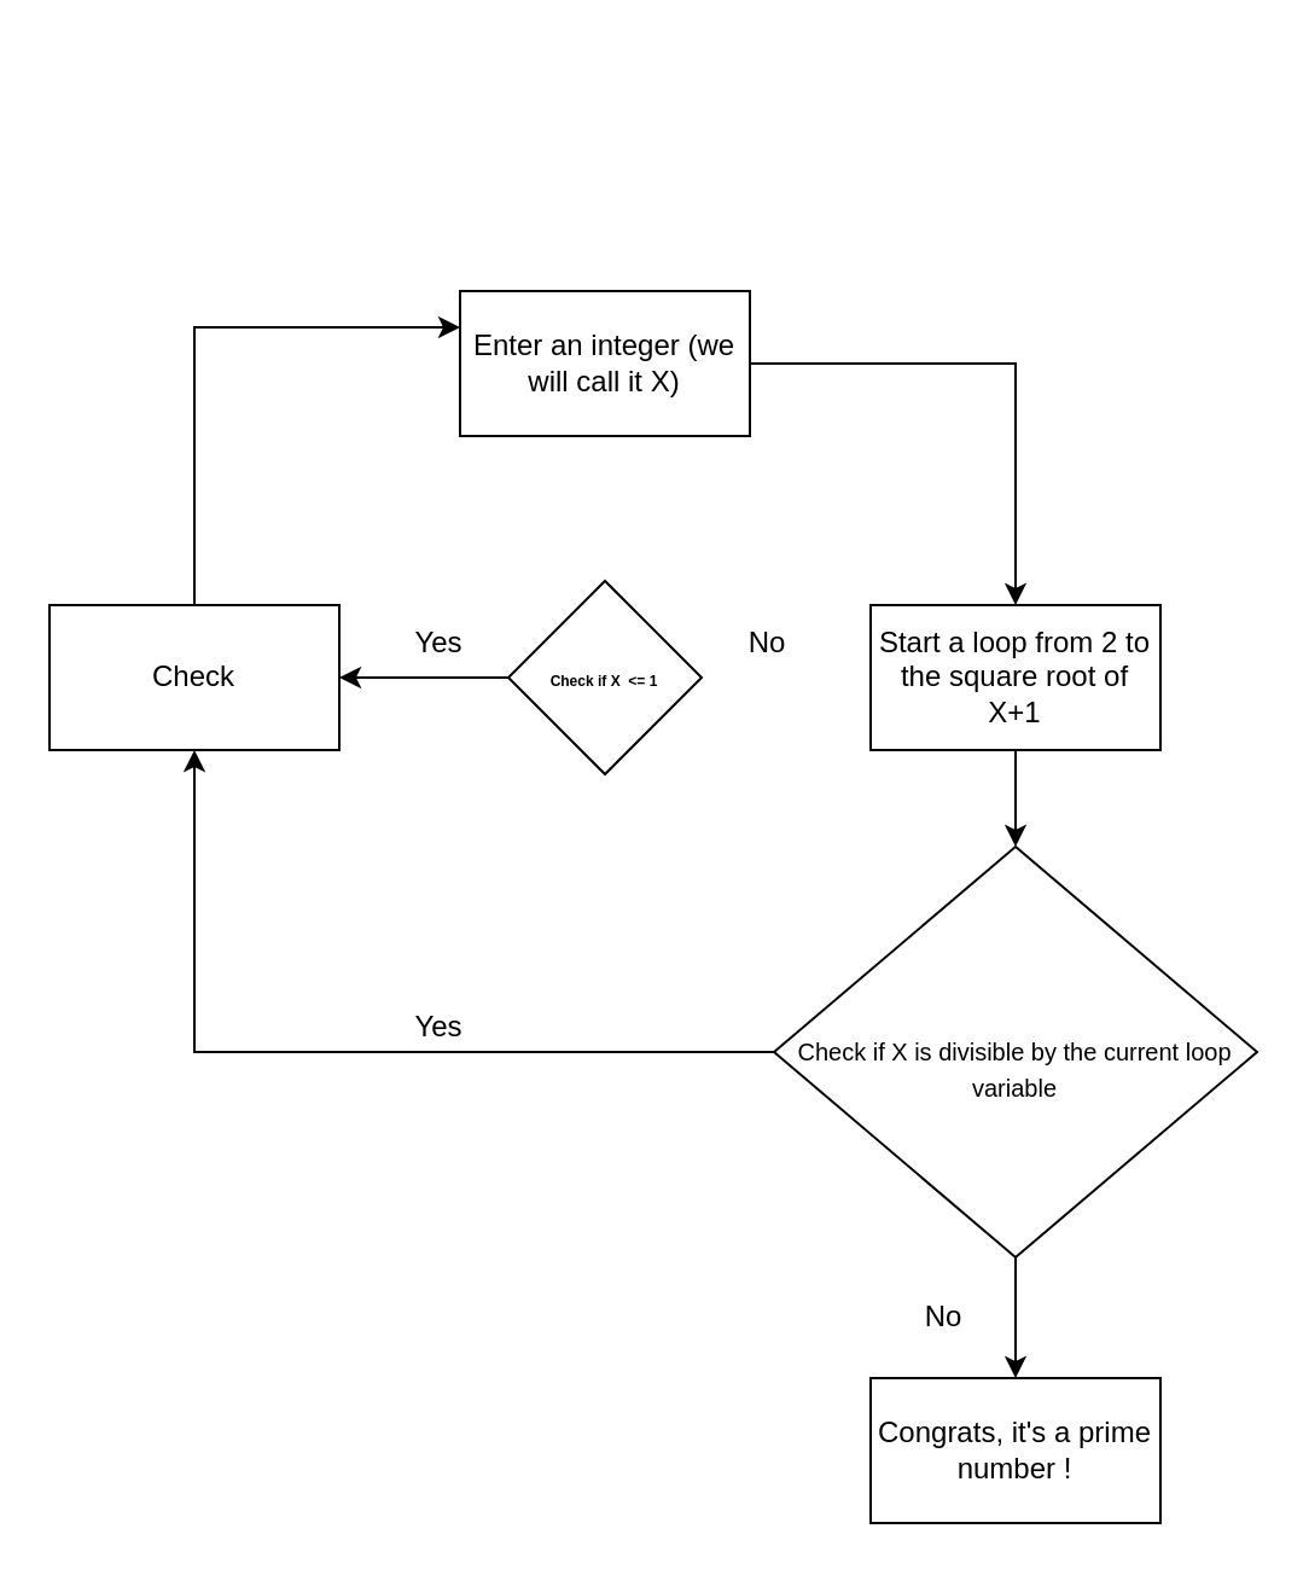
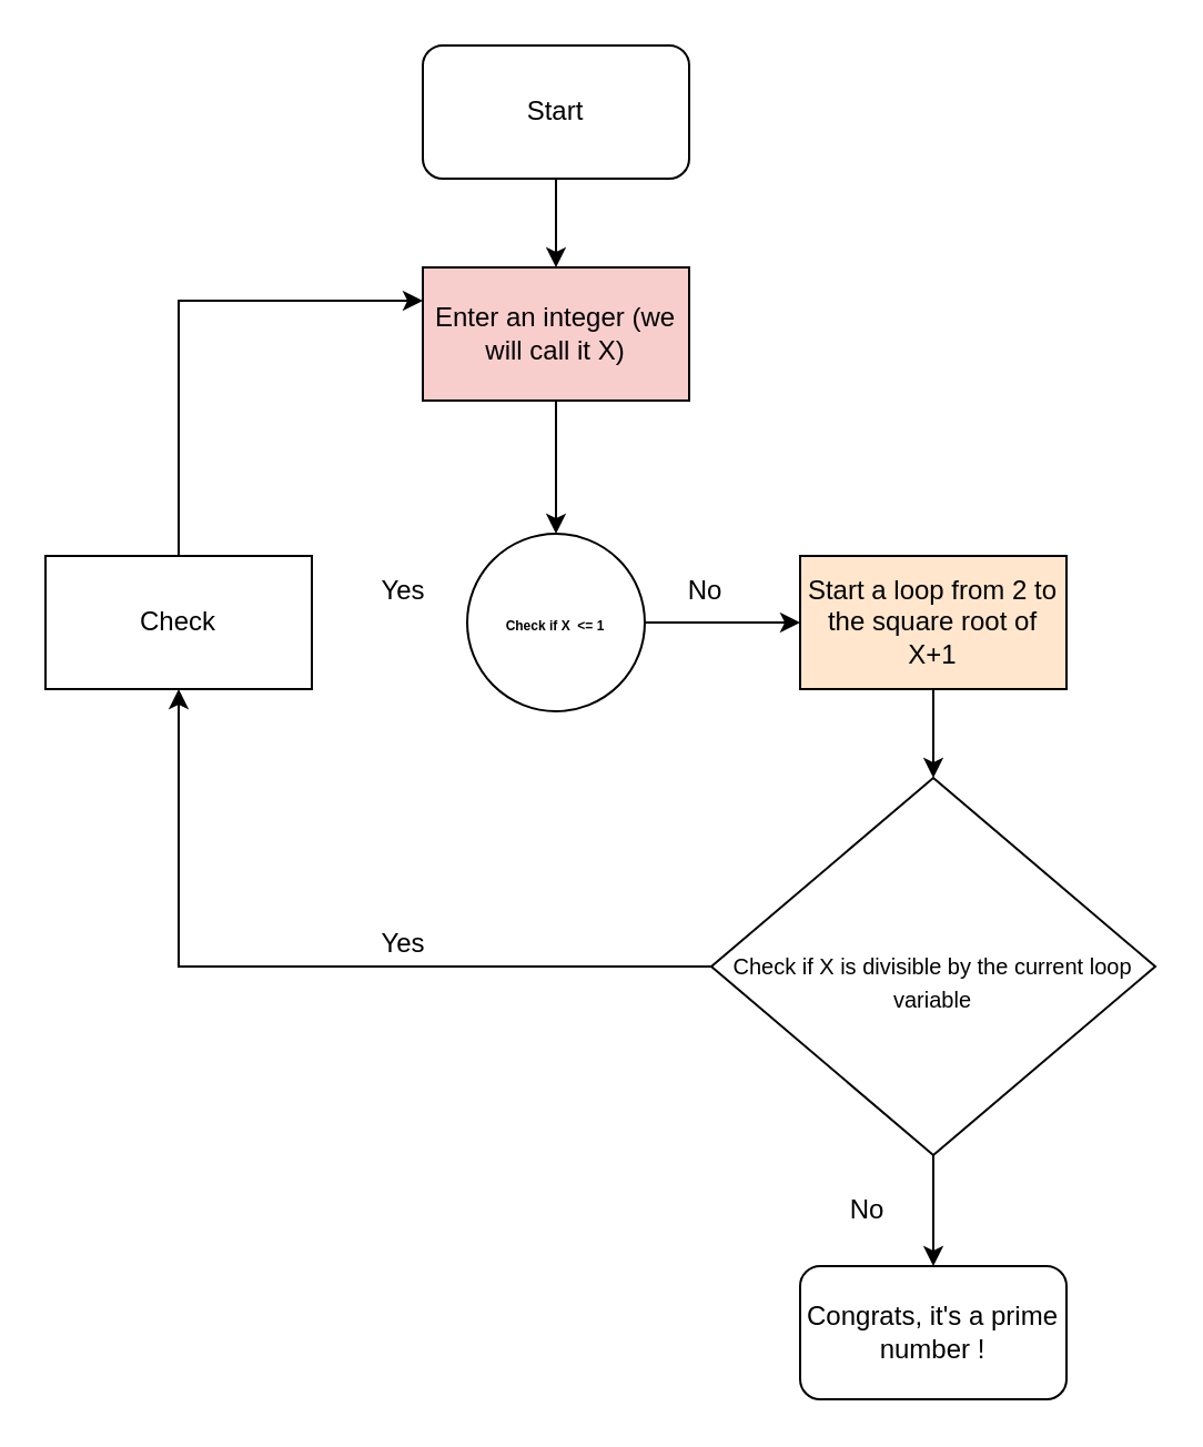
  <mxCell id="0" />
  <mxCell id="1" parent="0" />
- <mxCell id="4" value="" style="edgeStyle=orthogonalEdgeStyle;rounded=0;orthogonalLoop=1;jettySize=auto;html=1;" edge="1" parent="1" source="5" target="13"><mxGeometry relative="1" as="geometry" /></mxCell>
- <mxCell id="5" value="Enter an integer (we will call it X)" style="rounded=0;whiteSpace=wrap;html=1;" vertex="1" parent="1"><mxGeometry x="190" y="120" width="120" height="60" as="geometry" /></mxCell>
- <mxCell id="6" value="" style="edgeStyle=orthogonalEdgeStyle;rounded=0;orthogonalLoop=1;jettySize=auto;html=1;" edge="1" parent="1" source="8" target="10"><mxGeometry relative="1" as="geometry" /></mxCell>
- <mxCell id="8" value="&lt;font style=&quot;font-size: 6px;&quot;&gt;&lt;b&gt;Check if X &amp;nbsp;&amp;lt;= 1&lt;/b&gt;&lt;/font&gt;" style="rhombus;whiteSpace=wrap;html=1;" vertex="1" parent="1"><mxGeometry x="210" y="240" width="80" height="80" as="geometry" /></mxCell>
+ <mxCell id="2" value="" style="edgeStyle=orthogonalEdgeStyle;rounded=0;orthogonalLoop=1;jettySize=auto;html=1;" edge="1" parent="1" source="3" target="5"><mxGeometry relative="1" as="geometry" /></mxCell>
+ <mxCell id="3" value="Start" style="rounded=1;whiteSpace=wrap;html=1;" vertex="1" parent="1"><mxGeometry x="190" y="20" width="120" height="60" as="geometry" /></mxCell>
+ <mxCell id="4" value="" style="edgeStyle=orthogonalEdgeStyle;rounded=0;orthogonalLoop=1;jettySize=auto;html=1;" edge="1" parent="1" source="5" target="8"><mxGeometry relative="1" as="geometry" /></mxCell>
+ <mxCell id="5" value="Enter an integer (we will call it X)" style="rounded=0;whiteSpace=wrap;html=1;fillColor=#f8cecc;" vertex="1" parent="1"><mxGeometry x="190" y="120" width="120" height="60" as="geometry" /></mxCell>
+ <mxCell id="7" value="" style="edgeStyle=orthogonalEdgeStyle;rounded=0;orthogonalLoop=1;jettySize=auto;html=1;" edge="1" parent="1" source="8" target="13"><mxGeometry relative="1" as="geometry" /></mxCell>
+ <mxCell id="8" value="&lt;font style=&quot;font-size: 6px;&quot;&gt;&lt;b&gt;Check if X &amp;nbsp;&amp;lt;= 1&lt;/b&gt;&lt;/font&gt;" style="ellipse;whiteSpace=wrap;html=1;" vertex="1" parent="1"><mxGeometry x="210" y="240" width="80" height="80" as="geometry" /></mxCell>
  <mxCell id="9" style="edgeStyle=orthogonalEdgeStyle;rounded=0;orthogonalLoop=1;jettySize=auto;html=1;exitX=0.5;exitY=0;exitDx=0;exitDy=0;entryX=0;entryY=0.25;entryDx=0;entryDy=0;fontSize=11;" edge="1" parent="1" source="10" target="5"><mxGeometry relative="1" as="geometry" /></mxCell>
  <mxCell id="10" value="Check" style="rounded=0;whiteSpace=wrap;html=1;" vertex="1" parent="1"><mxGeometry x="20" y="250" width="120" height="60" as="geometry" /></mxCell>
  <mxCell id="11" value="Yes" style="text;html=1;align=center;verticalAlign=middle;resizable=0;points=[];autosize=1;strokeColor=none;fillColor=none;" vertex="1" parent="1"><mxGeometry x="161" y="251" width="40" height="30" as="geometry" /></mxCell>
  <mxCell id="12" value="" style="edgeStyle=orthogonalEdgeStyle;rounded=0;orthogonalLoop=1;jettySize=auto;html=1;fontSize=6;" edge="1" parent="1" source="13" target="17"><mxGeometry relative="1" as="geometry" /></mxCell>
- <mxCell id="13" value="Start a loop from 2 to the square root of X+1" style="rounded=0;whiteSpace=wrap;html=1;" vertex="1" parent="1"><mxGeometry x="360" y="250" width="120" height="60" as="geometry" /></mxCell>
+ <mxCell id="13" value="Start a loop from 2 to the square root of X+1" style="rounded=0;whiteSpace=wrap;html=1;fillColor=#ffe6cc;" vertex="1" parent="1"><mxGeometry x="360" y="250" width="120" height="60" as="geometry" /></mxCell>
  <mxCell id="14" value="No" style="text;html=1;align=center;verticalAlign=middle;resizable=0;points=[];autosize=1;strokeColor=none;fillColor=none;" vertex="1" parent="1"><mxGeometry x="297" y="251" width="40" height="30" as="geometry" /></mxCell>
  <mxCell id="15" style="edgeStyle=orthogonalEdgeStyle;rounded=0;orthogonalLoop=1;jettySize=auto;html=1;entryX=0.5;entryY=1;entryDx=0;entryDy=0;fontSize=10;" edge="1" parent="1" source="17" target="10"><mxGeometry relative="1" as="geometry" /></mxCell>
  <mxCell id="16" value="" style="edgeStyle=orthogonalEdgeStyle;rounded=0;orthogonalLoop=1;jettySize=auto;html=1;fontSize=10;" edge="1" parent="1" source="17" target="19"><mxGeometry relative="1" as="geometry" /></mxCell>
  <mxCell id="17" value="&lt;font style=&quot;font-size: 10px;&quot;&gt;&lt;br&gt;Check if X is divisible by the current loop variable&lt;/font&gt;" style="rhombus;whiteSpace=wrap;html=1;" vertex="1" parent="1"><mxGeometry x="320" y="350" width="200" height="170" as="geometry" /></mxCell>
  <mxCell id="18" value="Yes" style="text;html=1;align=center;verticalAlign=middle;resizable=0;points=[];autosize=1;strokeColor=none;fillColor=none;" vertex="1" parent="1"><mxGeometry x="161" y="410" width="40" height="30" as="geometry" /></mxCell>
- <mxCell id="19" value="Congrats, it's a prime number !" style="rounded=0;whiteSpace=wrap;html=1;" vertex="1" parent="1"><mxGeometry x="360" y="570" width="120" height="60" as="geometry" /></mxCell>
+ <mxCell id="19" value="Congrats, it's a prime number !" style="whiteSpace=wrap;html=1;rounded=1;" vertex="1" parent="1"><mxGeometry x="360" y="570" width="120" height="60" as="geometry" /></mxCell>
  <mxCell id="20" value="No" style="text;html=1;align=center;verticalAlign=middle;resizable=0;points=[];autosize=1;strokeColor=none;fillColor=none;" vertex="1" parent="1"><mxGeometry x="370" y="530" width="40" height="30" as="geometry" /></mxCell>
